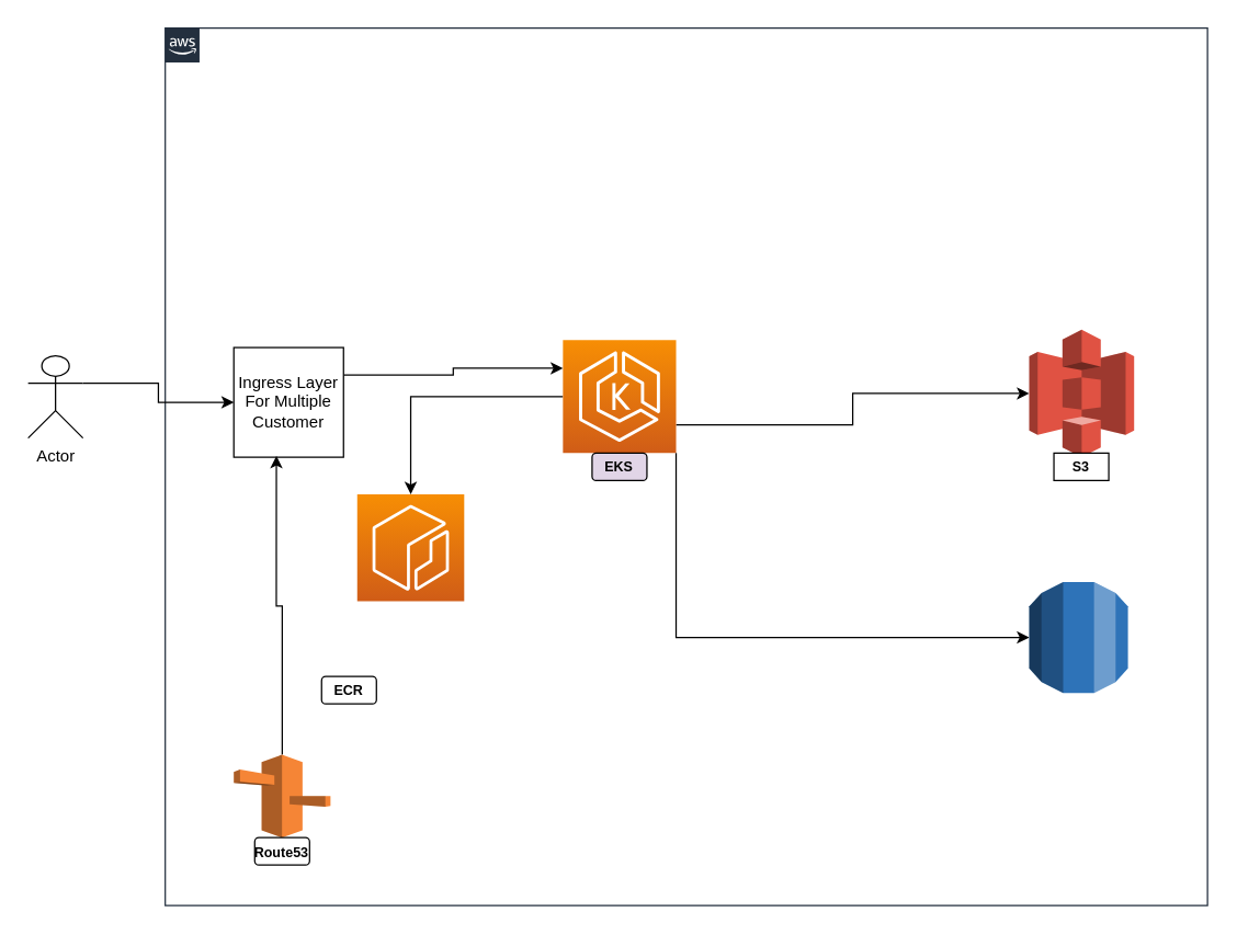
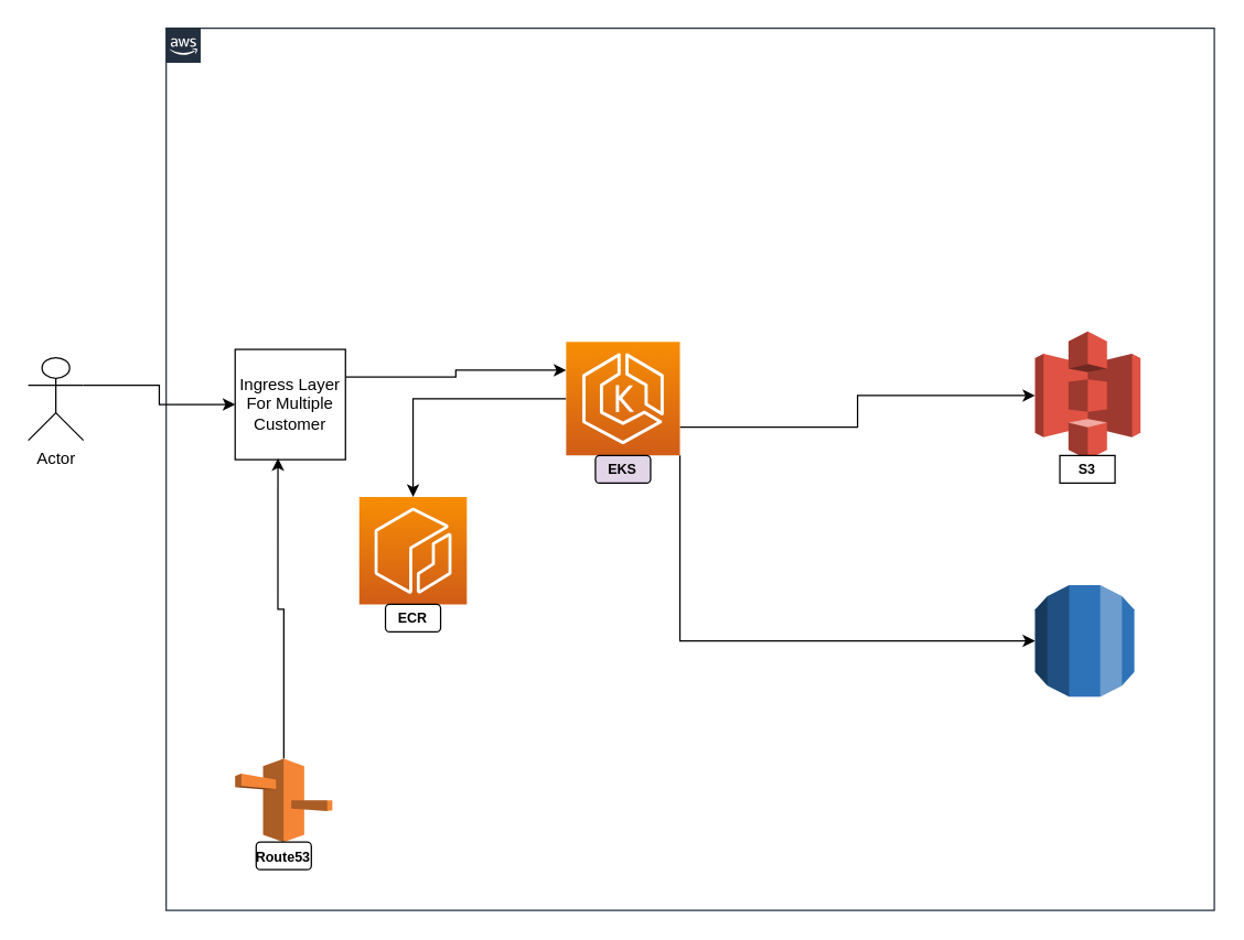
  <mxCell id="0" />
  <mxCell id="1" parent="0" />
  <mxCell id="2" value="" style="points=[[0,0],[0.25,0],[0.5,0],[0.75,0],[1,0],[1,0.25],[1,0.5],[1,0.75],[1,1],[0.75,1],[0.5,1],[0.25,1],[0,1],[0,0.75],[0,0.5],[0,0.25]];outlineConnect=0;gradientColor=none;html=1;whiteSpace=wrap;fontSize=12;fontStyle=0;shape=mxgraph.aws4.group;grIcon=mxgraph.aws4.group_aws_cloud_alt;strokeColor=#232F3E;fillColor=none;verticalAlign=top;align=left;spacingLeft=30;fontColor=#232F3E;dashed=0;labelBackgroundColor=#ffffff;" parent="1" vertex="1"><mxGeometry x="120" y="20" width="760" height="640" as="geometry" /></mxCell>
  <mxCell id="3" value="" style="points=[[0,0,0],[0.25,0,0],[0.5,0,0],[0.75,0,0],[1,0,0],[0,1,0],[0.25,1,0],[0.5,1,0],[0.75,1,0],[1,1,0],[0,0.25,0],[0,0.5,0],[0,0.75,0],[1,0.25,0],[1,0.5,0],[1,0.75,0]];outlineConnect=0;fontColor=#232F3E;gradientColor=#F78E04;gradientDirection=north;fillColor=#D05C17;strokeColor=#ffffff;dashed=0;verticalLabelPosition=bottom;verticalAlign=top;align=center;html=1;fontSize=12;fontStyle=0;aspect=fixed;shape=mxgraph.aws4.resourceIcon;resIcon=mxgraph.aws4.ecr;" parent="1" vertex="1"><mxGeometry x="260" y="360" width="78" height="78" as="geometry" /></mxCell>
  <mxCell id="4" style="edgeStyle=orthogonalEdgeStyle;rounded=0;orthogonalLoop=1;jettySize=auto;html=1;" parent="1" source="7" target="3" edge="1"><mxGeometry relative="1" as="geometry" /></mxCell>
  <mxCell id="5" style="edgeStyle=orthogonalEdgeStyle;rounded=0;orthogonalLoop=1;jettySize=auto;html=1;exitX=1;exitY=0.75;exitDx=0;exitDy=0;exitPerimeter=0;entryX=0;entryY=0.5;entryDx=0;entryDy=0;entryPerimeter=0;" parent="1" source="7" target="8" edge="1"><mxGeometry relative="1" as="geometry" /></mxCell>
  <mxCell id="6" style="edgeStyle=orthogonalEdgeStyle;rounded=0;orthogonalLoop=1;jettySize=auto;html=1;exitX=1;exitY=1;exitDx=0;exitDy=0;exitPerimeter=0;entryX=0;entryY=0.5;entryDx=0;entryDy=0;entryPerimeter=0;" parent="1" source="7" target="13" edge="1"><mxGeometry relative="1" as="geometry" /></mxCell>
  <mxCell id="7" value="" style="points=[[0,0,0],[0.25,0,0],[0.5,0,0],[0.75,0,0],[1,0,0],[0,1,0],[0.25,1,0],[0.5,1,0],[0.75,1,0],[1,1,0],[0,0.25,0],[0,0.5,0],[0,0.75,0],[1,0.25,0],[1,0.5,0],[1,0.75,0]];outlineConnect=0;fontColor=#232F3E;gradientColor=#F78E04;gradientDirection=north;fillColor=#D05C17;strokeColor=#ffffff;dashed=0;verticalLabelPosition=bottom;verticalAlign=top;align=center;html=1;fontSize=12;fontStyle=0;aspect=fixed;shape=mxgraph.aws4.resourceIcon;resIcon=mxgraph.aws4.eks;" parent="1" vertex="1"><mxGeometry x="410" y="247.5" width="82.5" height="82.5" as="geometry" /></mxCell>
  <mxCell id="8" value="" style="outlineConnect=0;dashed=0;verticalLabelPosition=bottom;verticalAlign=top;align=center;html=1;shape=mxgraph.aws3.s3;fillColor=#E05243;gradientColor=none;" parent="1" vertex="1"><mxGeometry x="750" y="240" width="76.5" height="93" as="geometry" /></mxCell>
  <mxCell id="9" value="" style="text;html=1;strokeColor=none;fillColor=none;align=center;verticalAlign=middle;whiteSpace=wrap;rounded=0;" parent="1" vertex="1"><mxGeometry x="470" y="210" width="40" height="20" as="geometry" /></mxCell>
- <mxCell id="10" value="&lt;font size=&quot;1&quot;&gt;&lt;b&gt;ECR&lt;/b&gt;&lt;/font&gt;" style="rounded=1;whiteSpace=wrap;html=1;" parent="1" vertex="1"><mxGeometry x="234" y="493" width="40" height="20" as="geometry" /></mxCell>
+ <mxCell id="10" value="&lt;font size=&quot;1&quot;&gt;&lt;b&gt;ECR&lt;/b&gt;&lt;/font&gt;" style="rounded=1;whiteSpace=wrap;html=1;" parent="1" vertex="1"><mxGeometry x="279" y="438" width="40" height="20" as="geometry" /></mxCell>
  <mxCell id="11" value="&lt;font size=&quot;1&quot;&gt;&lt;b&gt;EKS&lt;/b&gt;&lt;/font&gt;" style="rounded=1;whiteSpace=wrap;html=1;fillColor=#e1d5e7;" parent="1" vertex="1"><mxGeometry x="431.25" y="330" width="40" height="20" as="geometry" /></mxCell>
  <mxCell id="12" value="&lt;font size=&quot;1&quot;&gt;&lt;b&gt;S3&lt;/b&gt;&lt;/font&gt;" style="rounded=1;whiteSpace=wrap;html=1;arcSize=0;" parent="1" vertex="1"><mxGeometry x="768" y="330" width="40" height="20" as="geometry" /></mxCell>
  <mxCell id="13" value="" style="outlineConnect=0;dashed=0;verticalLabelPosition=bottom;verticalAlign=top;align=center;html=1;shape=mxgraph.aws3.rds;fillColor=#2E73B8;gradientColor=none;" parent="1" vertex="1"><mxGeometry x="750" y="424" width="72" height="81" as="geometry" /></mxCell>
  <mxCell id="14" style="edgeStyle=orthogonalEdgeStyle;rounded=0;orthogonalLoop=1;jettySize=auto;html=1;exitX=1;exitY=0.25;exitDx=0;exitDy=0;entryX=0;entryY=0.25;entryDx=0;entryDy=0;entryPerimeter=0;" parent="1" source="15" target="7" edge="1"><mxGeometry relative="1" as="geometry" /></mxCell>
  <mxCell id="15" value="Ingress Layer For Multiple Customer" style="whiteSpace=wrap;html=1;aspect=fixed;" parent="1" vertex="1"><mxGeometry x="170" y="253" width="80" height="80" as="geometry" /></mxCell>
  <mxCell id="16" style="edgeStyle=orthogonalEdgeStyle;rounded=0;orthogonalLoop=1;jettySize=auto;html=1;entryX=0.388;entryY=0.988;entryDx=0;entryDy=0;entryPerimeter=0;" parent="1" source="17" target="15" edge="1"><mxGeometry relative="1" as="geometry" /></mxCell>
  <mxCell id="17" value="" style="outlineConnect=0;dashed=0;verticalLabelPosition=bottom;verticalAlign=top;align=center;html=1;shape=mxgraph.aws3.route_53;fillColor=#F58536;gradientColor=none;" parent="1" vertex="1"><mxGeometry x="170" y="550" width="70.5" height="60.5" as="geometry" /></mxCell>
  <mxCell id="18" value="&lt;font size=&quot;1&quot;&gt;&lt;b&gt;Route53&lt;/b&gt;&lt;/font&gt;" style="rounded=1;whiteSpace=wrap;html=1;" parent="1" vertex="1"><mxGeometry x="185.25" y="610.5" width="40" height="20" as="geometry" /></mxCell>
  <mxCell id="19" style="edgeStyle=orthogonalEdgeStyle;rounded=0;orthogonalLoop=1;jettySize=auto;html=1;exitX=1;exitY=0.333;exitDx=0;exitDy=0;exitPerimeter=0;entryX=0;entryY=0.5;entryDx=0;entryDy=0;" parent="1" source="20" target="15" edge="1"><mxGeometry relative="1" as="geometry" /></mxCell>
  <mxCell id="20" value="Actor" style="shape=umlActor;verticalLabelPosition=bottom;verticalAlign=top;html=1;outlineConnect=0;" parent="1" vertex="1"><mxGeometry x="20" y="259" width="40" height="60" as="geometry" /></mxCell>
